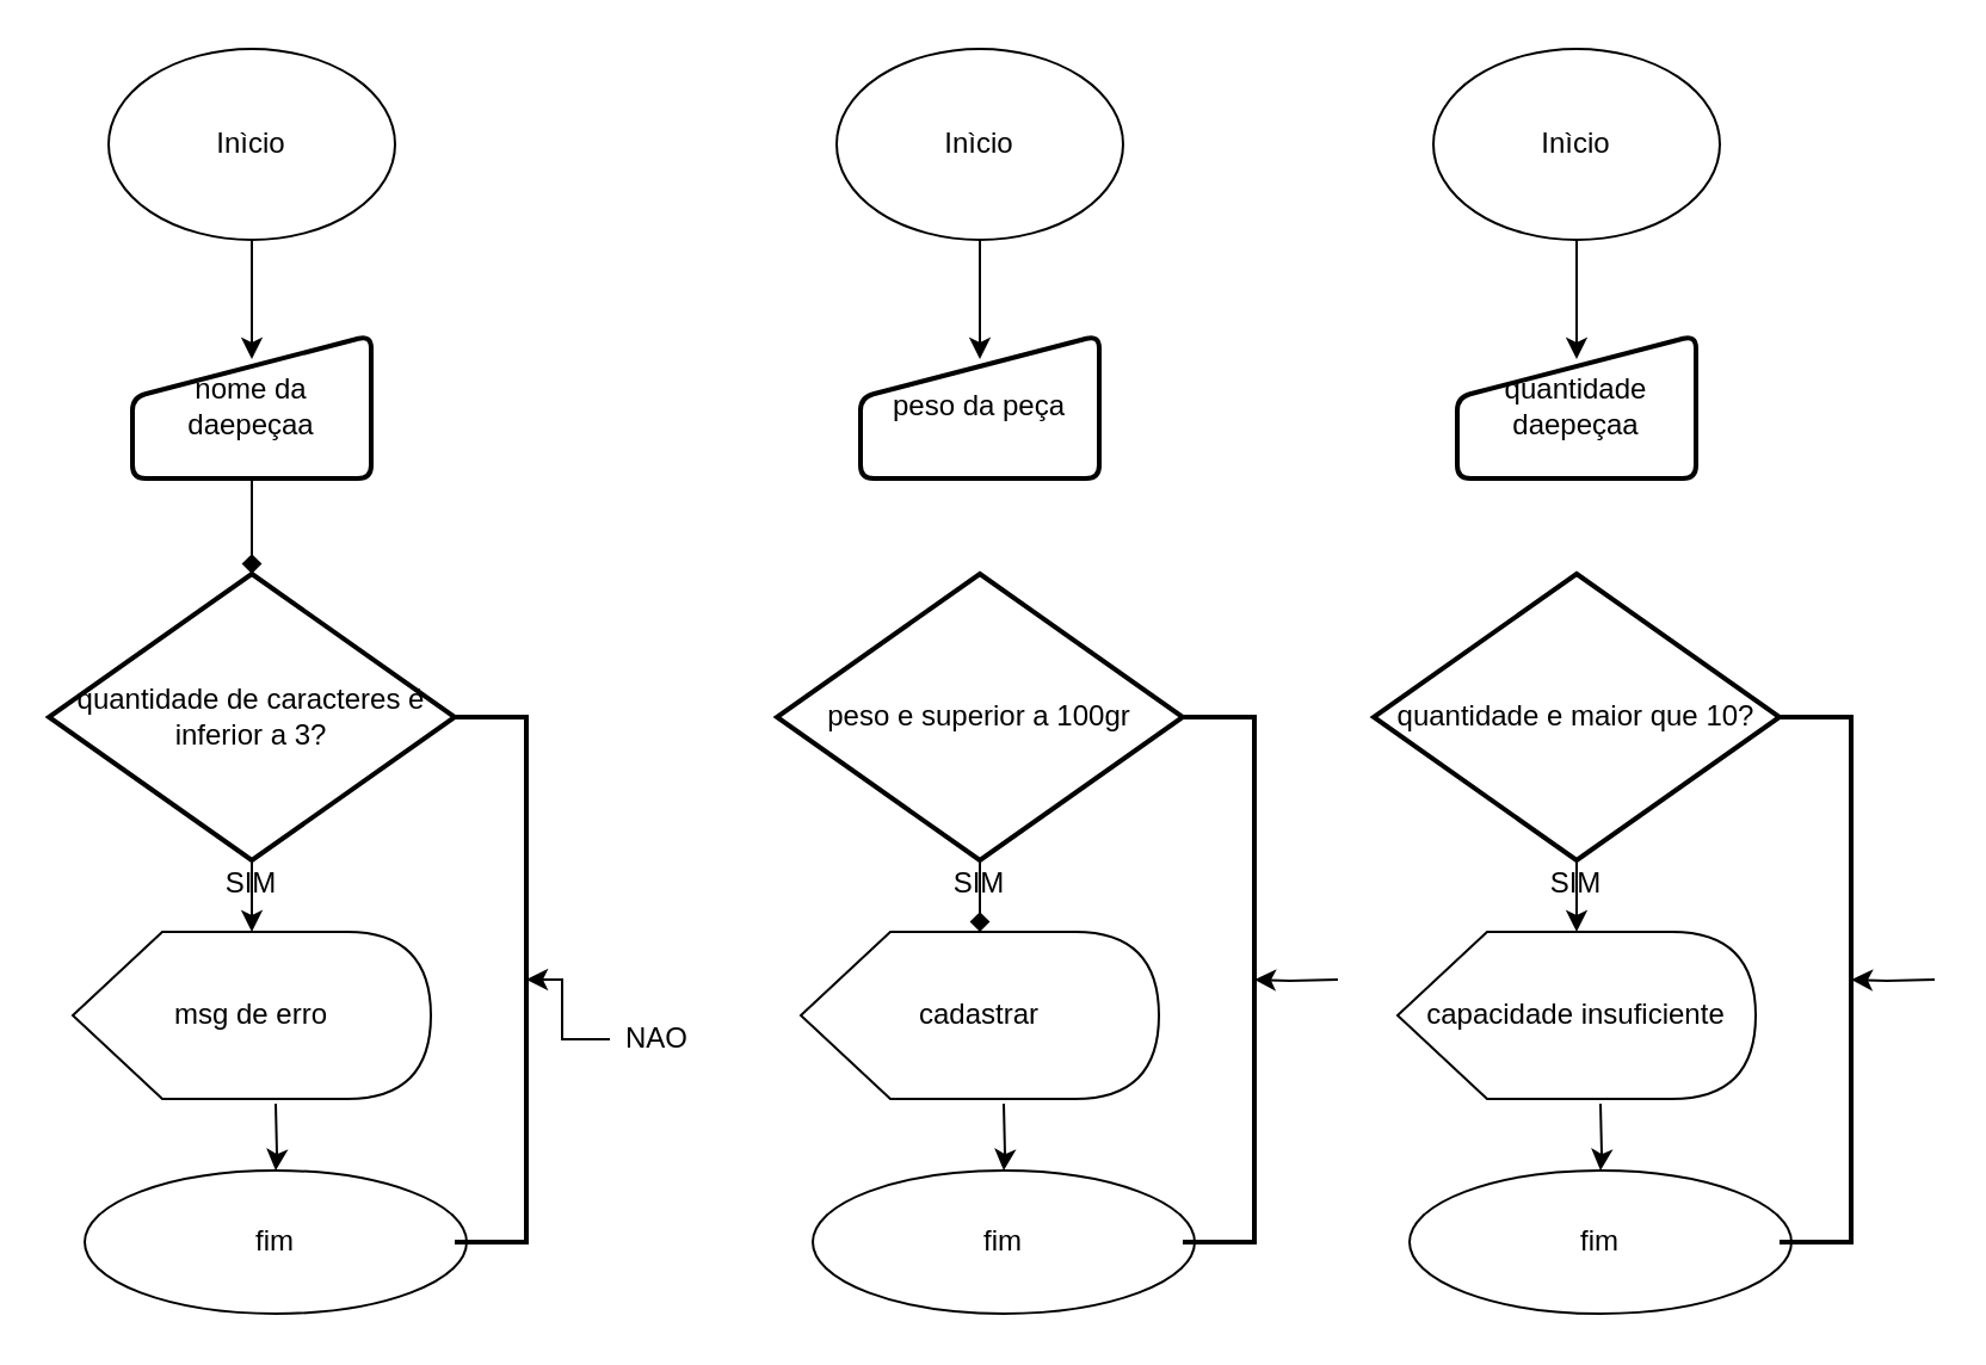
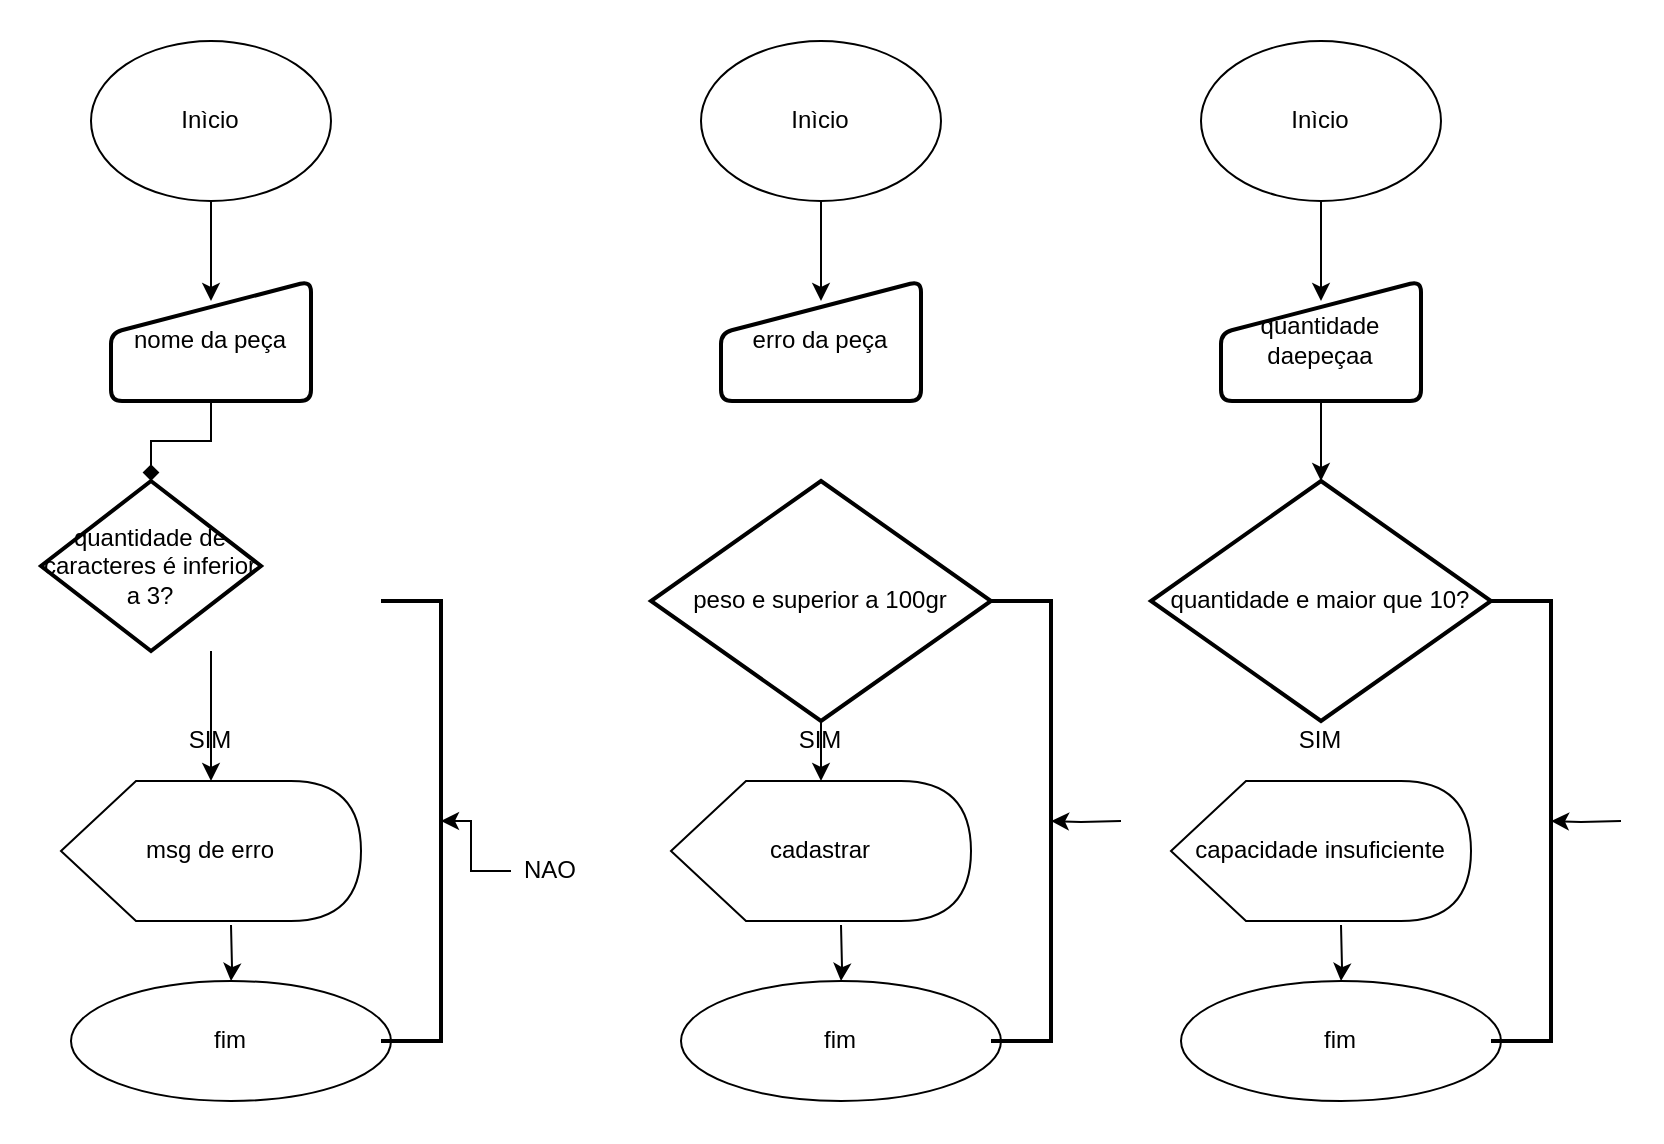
  <mxCell id="0" />
  <mxCell id="1" parent="0" />
  <mxCell id="2" value="Inìcio" style="ellipse;whiteSpace=wrap;html=1;" vertex="1" parent="1"><mxGeometry x="45" y="20" width="120" height="80" as="geometry" /></mxCell>
  <mxCell id="3" value="" style="endArrow=classic;html=1;exitX=0.5;exitY=1;exitDx=0;exitDy=0;" edge="1" parent="1" source="2"><mxGeometry width="50" height="50" relative="1" as="geometry"><mxPoint x="385" y="300" as="sourcePoint" /><mxPoint x="105" y="150" as="targetPoint" /></mxGeometry></mxCell>
  <mxCell id="4" value="" style="edgeStyle=orthogonalEdgeStyle;rounded=0;orthogonalLoop=1;jettySize=auto;html=1;endArrow=diamond;" edge="1" parent="1" source="5" target="7"><mxGeometry relative="1" as="geometry" /></mxCell>
- <mxCell id="5" value="nome da daepeçaa" style="html=1;strokeWidth=2;shape=manualInput;whiteSpace=wrap;rounded=1;size=26;arcSize=11;" vertex="1" parent="1"><mxGeometry x="55" y="140" width="100" height="60" as="geometry" /></mxCell>
+ <mxCell id="5" value="nome da peça" style="html=1;strokeWidth=2;shape=manualInput;whiteSpace=wrap;rounded=1;size=26;arcSize=11;" vertex="1" parent="1"><mxGeometry x="55" y="140" width="100" height="60" as="geometry" /></mxCell>
  <mxCell id="6" value="" style="edgeStyle=orthogonalEdgeStyle;rounded=0;orthogonalLoop=1;jettySize=auto;html=1;" edge="1" parent="1" source="7" target="9"><mxGeometry relative="1" as="geometry"><Array as="points"><mxPoint x="105" y="370" /><mxPoint x="105" y="370" /></Array></mxGeometry></mxCell>
- <mxCell id="7" value="quantidade de caracteres é inferior a 3?" style="strokeWidth=2;html=1;shape=mxgraph.flowchart.decision;whiteSpace=wrap;" vertex="1" parent="1"><mxGeometry x="20" y="240" width="170" height="120" as="geometry" /></mxCell>
+ <mxCell id="7" value="quantidade de caracteres é inferior a 3?" style="strokeWidth=2;html=1;shape=mxgraph.flowchart.decision;whiteSpace=wrap;" vertex="1" parent="1"><mxGeometry x="20" y="240" width="110" height="85" as="geometry" /></mxCell>
  <mxCell id="8" value="" style="edgeStyle=orthogonalEdgeStyle;rounded=0;orthogonalLoop=1;jettySize=auto;html=1;" edge="1" parent="1" target="10"><mxGeometry relative="1" as="geometry"><mxPoint x="115" y="462" as="sourcePoint" /></mxGeometry></mxCell>
  <mxCell id="9" value="msg de erro" style="shape=display;whiteSpace=wrap;html=1;" vertex="1" parent="1"><mxGeometry x="30" y="390" width="150" height="70" as="geometry" /></mxCell>
  <mxCell id="10" value="fim" style="ellipse;whiteSpace=wrap;html=1;align=center;newEdgeStyle={&quot;edgeStyle&quot;:&quot;entityRelationEdgeStyle&quot;,&quot;startArrow&quot;:&quot;none&quot;,&quot;endArrow&quot;:&quot;none&quot;,&quot;segment&quot;:10,&quot;curved&quot;:1};treeFolding=1;treeMoving=1;" vertex="1" parent="1"><mxGeometry x="35" y="490" width="160" height="60" as="geometry" /></mxCell>
  <mxCell id="11" value="" style="strokeWidth=2;html=1;shape=mxgraph.flowchart.annotation_1;align=left;pointerEvents=1;rotation=-180;" vertex="1" parent="1"><mxGeometry x="190" y="300" width="30" height="220" as="geometry" /></mxCell>
  <mxCell id="12" value="" style="edgeStyle=orthogonalEdgeStyle;rounded=0;orthogonalLoop=1;jettySize=auto;html=1;" edge="1" parent="1" source="13" target="11"><mxGeometry relative="1" as="geometry" /></mxCell>
  <mxCell id="13" value="NAO" style="text;html=1;strokeColor=none;fillColor=none;align=center;verticalAlign=middle;whiteSpace=wrap;rounded=0;" vertex="1" parent="1"><mxGeometry x="255" y="425" width="40" height="20" as="geometry" /></mxCell>
  <mxCell id="14" value="SIM" style="text;html=1;strokeColor=none;fillColor=none;align=center;verticalAlign=middle;whiteSpace=wrap;rounded=0;" vertex="1" parent="1"><mxGeometry x="85" y="360" width="40" height="20" as="geometry" /></mxCell>
  <mxCell id="15" value="Inìcio" style="ellipse;whiteSpace=wrap;html=1;" vertex="1" parent="1"><mxGeometry x="350" y="20" width="120" height="80" as="geometry" /></mxCell>
  <mxCell id="16" value="" style="endArrow=classic;html=1;exitX=0.5;exitY=1;exitDx=0;exitDy=0;" edge="1" parent="1" source="15"><mxGeometry width="50" height="50" relative="1" as="geometry"><mxPoint x="690" y="300" as="sourcePoint" /><mxPoint x="410" y="150" as="targetPoint" /></mxGeometry></mxCell>
- <mxCell id="17" value="peso da peça" style="html=1;strokeWidth=2;shape=manualInput;whiteSpace=wrap;rounded=1;size=26;arcSize=11;" vertex="1" parent="1"><mxGeometry x="360" y="140" width="100" height="60" as="geometry" /></mxCell>
- <mxCell id="18" value="" style="edgeStyle=orthogonalEdgeStyle;rounded=0;orthogonalLoop=1;jettySize=auto;html=1;endArrow=diamond;" edge="1" parent="1" source="19" target="21"><mxGeometry relative="1" as="geometry"><Array as="points"><mxPoint x="410" y="370" /><mxPoint x="410" y="370" /></Array></mxGeometry></mxCell>
+ <mxCell id="17" value="erro da peça" style="html=1;strokeWidth=2;shape=manualInput;whiteSpace=wrap;rounded=1;size=26;arcSize=11;" vertex="1" parent="1"><mxGeometry x="360" y="140" width="100" height="60" as="geometry" /></mxCell>
+ <mxCell id="18" value="" style="edgeStyle=orthogonalEdgeStyle;rounded=0;orthogonalLoop=1;jettySize=auto;html=1;" edge="1" parent="1" source="19" target="21"><mxGeometry relative="1" as="geometry"><Array as="points"><mxPoint x="410" y="370" /><mxPoint x="410" y="370" /></Array></mxGeometry></mxCell>
  <mxCell id="19" value="peso e superior a 100gr" style="strokeWidth=2;html=1;shape=mxgraph.flowchart.decision;whiteSpace=wrap;" vertex="1" parent="1"><mxGeometry x="325" y="240" width="170" height="120" as="geometry" /></mxCell>
  <mxCell id="20" value="" style="edgeStyle=orthogonalEdgeStyle;rounded=0;orthogonalLoop=1;jettySize=auto;html=1;" edge="1" parent="1" target="22"><mxGeometry relative="1" as="geometry"><mxPoint x="420" y="462" as="sourcePoint" /></mxGeometry></mxCell>
  <mxCell id="21" value="cadastrar" style="shape=display;whiteSpace=wrap;html=1;" vertex="1" parent="1"><mxGeometry x="335" y="390" width="150" height="70" as="geometry" /></mxCell>
  <mxCell id="22" value="fim" style="ellipse;whiteSpace=wrap;html=1;align=center;newEdgeStyle={&quot;edgeStyle&quot;:&quot;entityRelationEdgeStyle&quot;,&quot;startArrow&quot;:&quot;none&quot;,&quot;endArrow&quot;:&quot;none&quot;,&quot;segment&quot;:10,&quot;curved&quot;:1};treeFolding=1;treeMoving=1;" vertex="1" parent="1"><mxGeometry x="340" y="490" width="160" height="60" as="geometry" /></mxCell>
  <mxCell id="23" value="" style="strokeWidth=2;html=1;shape=mxgraph.flowchart.annotation_1;align=left;pointerEvents=1;rotation=-180;" vertex="1" parent="1"><mxGeometry x="495" y="300" width="30" height="220" as="geometry" /></mxCell>
  <mxCell id="24" value="" style="edgeStyle=orthogonalEdgeStyle;rounded=0;orthogonalLoop=1;jettySize=auto;html=1;" edge="1" parent="1" target="23"><mxGeometry relative="1" as="geometry"><mxPoint x="560" y="410" as="sourcePoint" /></mxGeometry></mxCell>
  <mxCell id="25" value="SIM" style="text;html=1;strokeColor=none;fillColor=none;align=center;verticalAlign=middle;whiteSpace=wrap;rounded=0;" vertex="1" parent="1"><mxGeometry x="390" y="360" width="40" height="20" as="geometry" /></mxCell>
  <mxCell id="26" value="Inìcio" style="ellipse;whiteSpace=wrap;html=1;" vertex="1" parent="1"><mxGeometry x="600" y="20" width="120" height="80" as="geometry" /></mxCell>
  <mxCell id="27" value="" style="endArrow=classic;html=1;exitX=0.5;exitY=1;exitDx=0;exitDy=0;" edge="1" parent="1" source="26"><mxGeometry width="50" height="50" relative="1" as="geometry"><mxPoint x="940" y="300" as="sourcePoint" /><mxPoint x="660" y="150" as="targetPoint" /></mxGeometry></mxCell>
+ <mxCell id="28" value="" style="edgeStyle=orthogonalEdgeStyle;rounded=0;orthogonalLoop=1;jettySize=auto;html=1;" edge="1" parent="1" source="29" target="31"><mxGeometry relative="1" as="geometry" /></mxCell>
  <mxCell id="29" value="quantidade daepeçaa" style="html=1;strokeWidth=2;shape=manualInput;whiteSpace=wrap;rounded=1;size=26;arcSize=11;" vertex="1" parent="1"><mxGeometry x="610" y="140" width="100" height="60" as="geometry" /></mxCell>
- <mxCell id="30" value="" style="edgeStyle=orthogonalEdgeStyle;rounded=0;orthogonalLoop=1;jettySize=auto;html=1;" edge="1" parent="1" source="31" target="33"><mxGeometry relative="1" as="geometry"><Array as="points"><mxPoint x="660" y="370" /><mxPoint x="660" y="370" /></Array></mxGeometry></mxCell>
  <mxCell id="31" value="quantidade e maior que 10?" style="strokeWidth=2;html=1;shape=mxgraph.flowchart.decision;whiteSpace=wrap;" vertex="1" parent="1"><mxGeometry x="575" y="240" width="170" height="120" as="geometry" /></mxCell>
  <mxCell id="32" value="" style="edgeStyle=orthogonalEdgeStyle;rounded=0;orthogonalLoop=1;jettySize=auto;html=1;" edge="1" parent="1" target="34"><mxGeometry relative="1" as="geometry"><mxPoint x="670" y="462" as="sourcePoint" /></mxGeometry></mxCell>
  <mxCell id="33" value="capacidade insuficiente" style="shape=display;whiteSpace=wrap;html=1;" vertex="1" parent="1"><mxGeometry x="585" y="390" width="150" height="70" as="geometry" /></mxCell>
  <mxCell id="34" value="fim" style="ellipse;whiteSpace=wrap;html=1;align=center;newEdgeStyle={&quot;edgeStyle&quot;:&quot;entityRelationEdgeStyle&quot;,&quot;startArrow&quot;:&quot;none&quot;,&quot;endArrow&quot;:&quot;none&quot;,&quot;segment&quot;:10,&quot;curved&quot;:1};treeFolding=1;treeMoving=1;" vertex="1" parent="1"><mxGeometry x="590" y="490" width="160" height="60" as="geometry" /></mxCell>
  <mxCell id="35" value="" style="strokeWidth=2;html=1;shape=mxgraph.flowchart.annotation_1;align=left;pointerEvents=1;rotation=-180;" vertex="1" parent="1"><mxGeometry x="745" y="300" width="30" height="220" as="geometry" /></mxCell>
  <mxCell id="36" value="" style="edgeStyle=orthogonalEdgeStyle;rounded=0;orthogonalLoop=1;jettySize=auto;html=1;" edge="1" parent="1" target="35"><mxGeometry relative="1" as="geometry"><mxPoint x="810" y="410" as="sourcePoint" /></mxGeometry></mxCell>
  <mxCell id="37" value="SIM" style="text;html=1;strokeColor=none;fillColor=none;align=center;verticalAlign=middle;whiteSpace=wrap;rounded=0;" vertex="1" parent="1"><mxGeometry x="640" y="360" width="40" height="20" as="geometry" /></mxCell>
